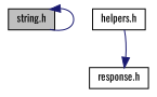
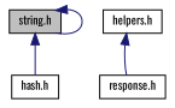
  digraph {
    fontname=Oswald
    node [color=black fillcolor=white fontname=Oswald fontsize=10 shape=record style=filled]
    edge [color=midnightblue dir=back fontname=Oswald fontsize=10 labelfontname=Helvetica labelfontsize=10 style=solid]
    n1 [fillcolor=grey75 fontcolor=black height=0.2 label="string.h" width=0.4]
+   n2 [height=0.2 label="hash.h" width=0.4]
    n3 [height=0.2 label="helpers.h" width=0.4]
    n4 [height=0.2 label="response.h" width=0.4]
    n1 -> n1
-   n4 -> n3
+   n1 -> n2
+   n3 -> n4
  }
